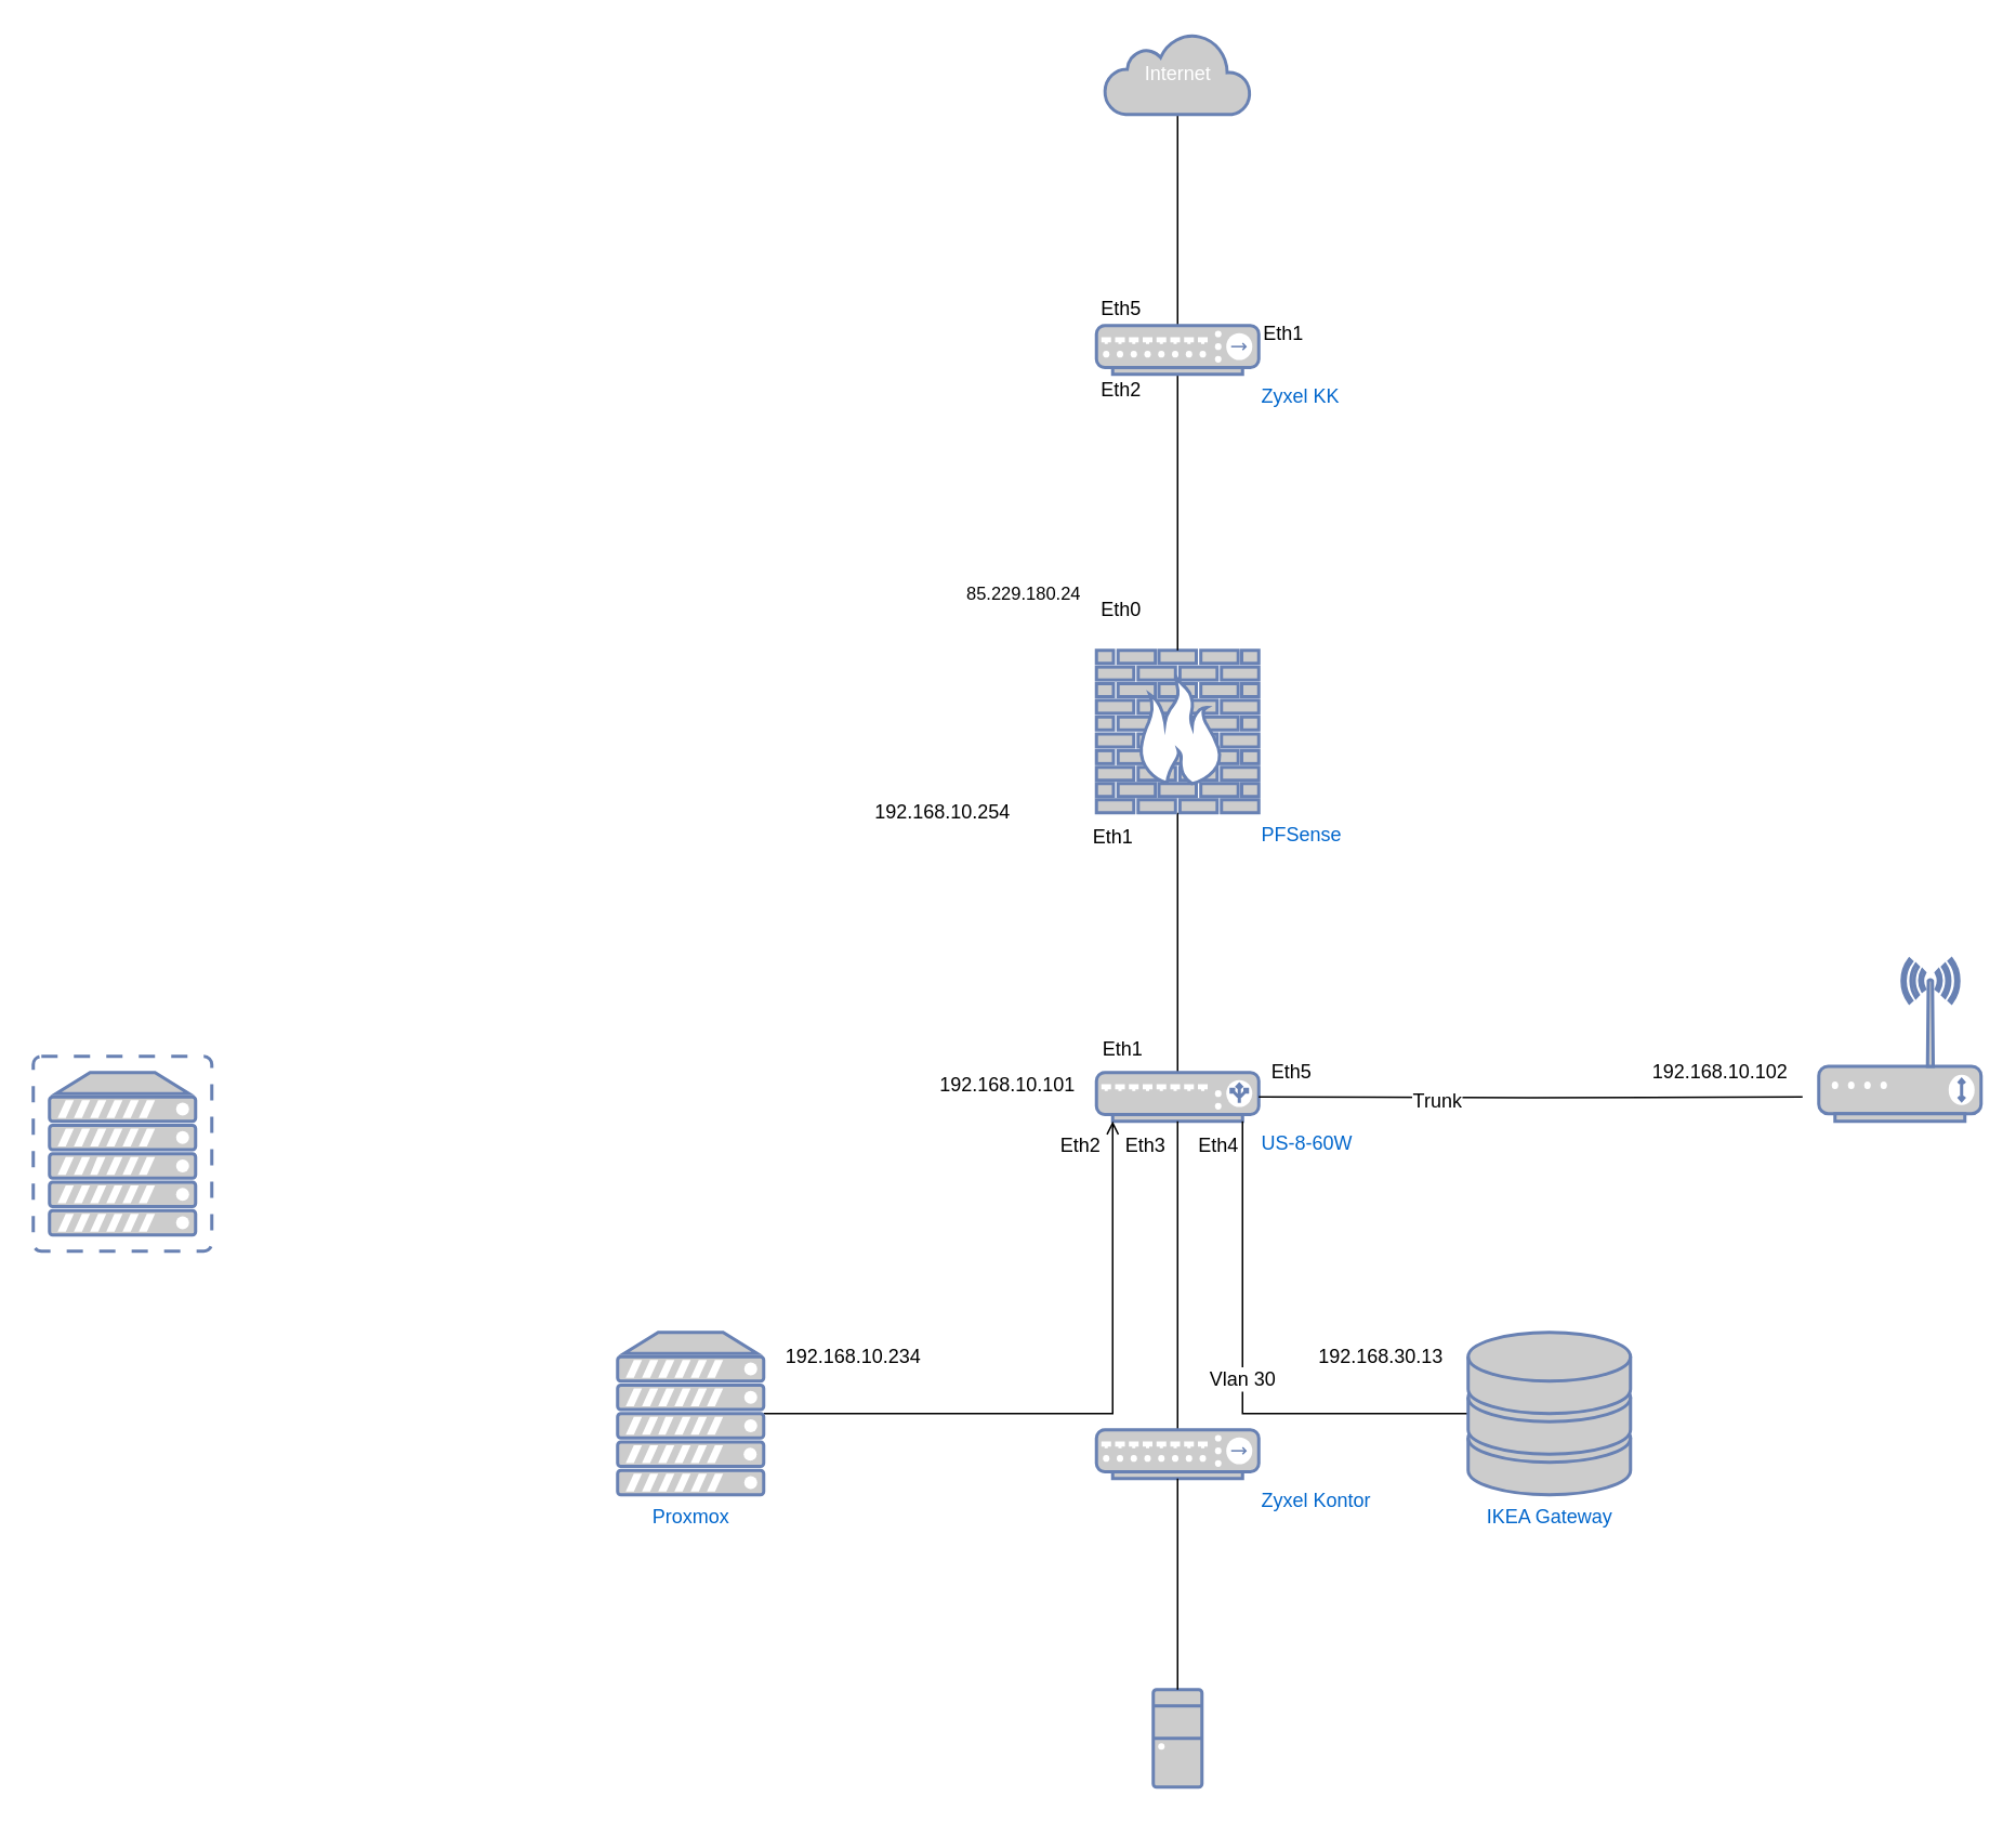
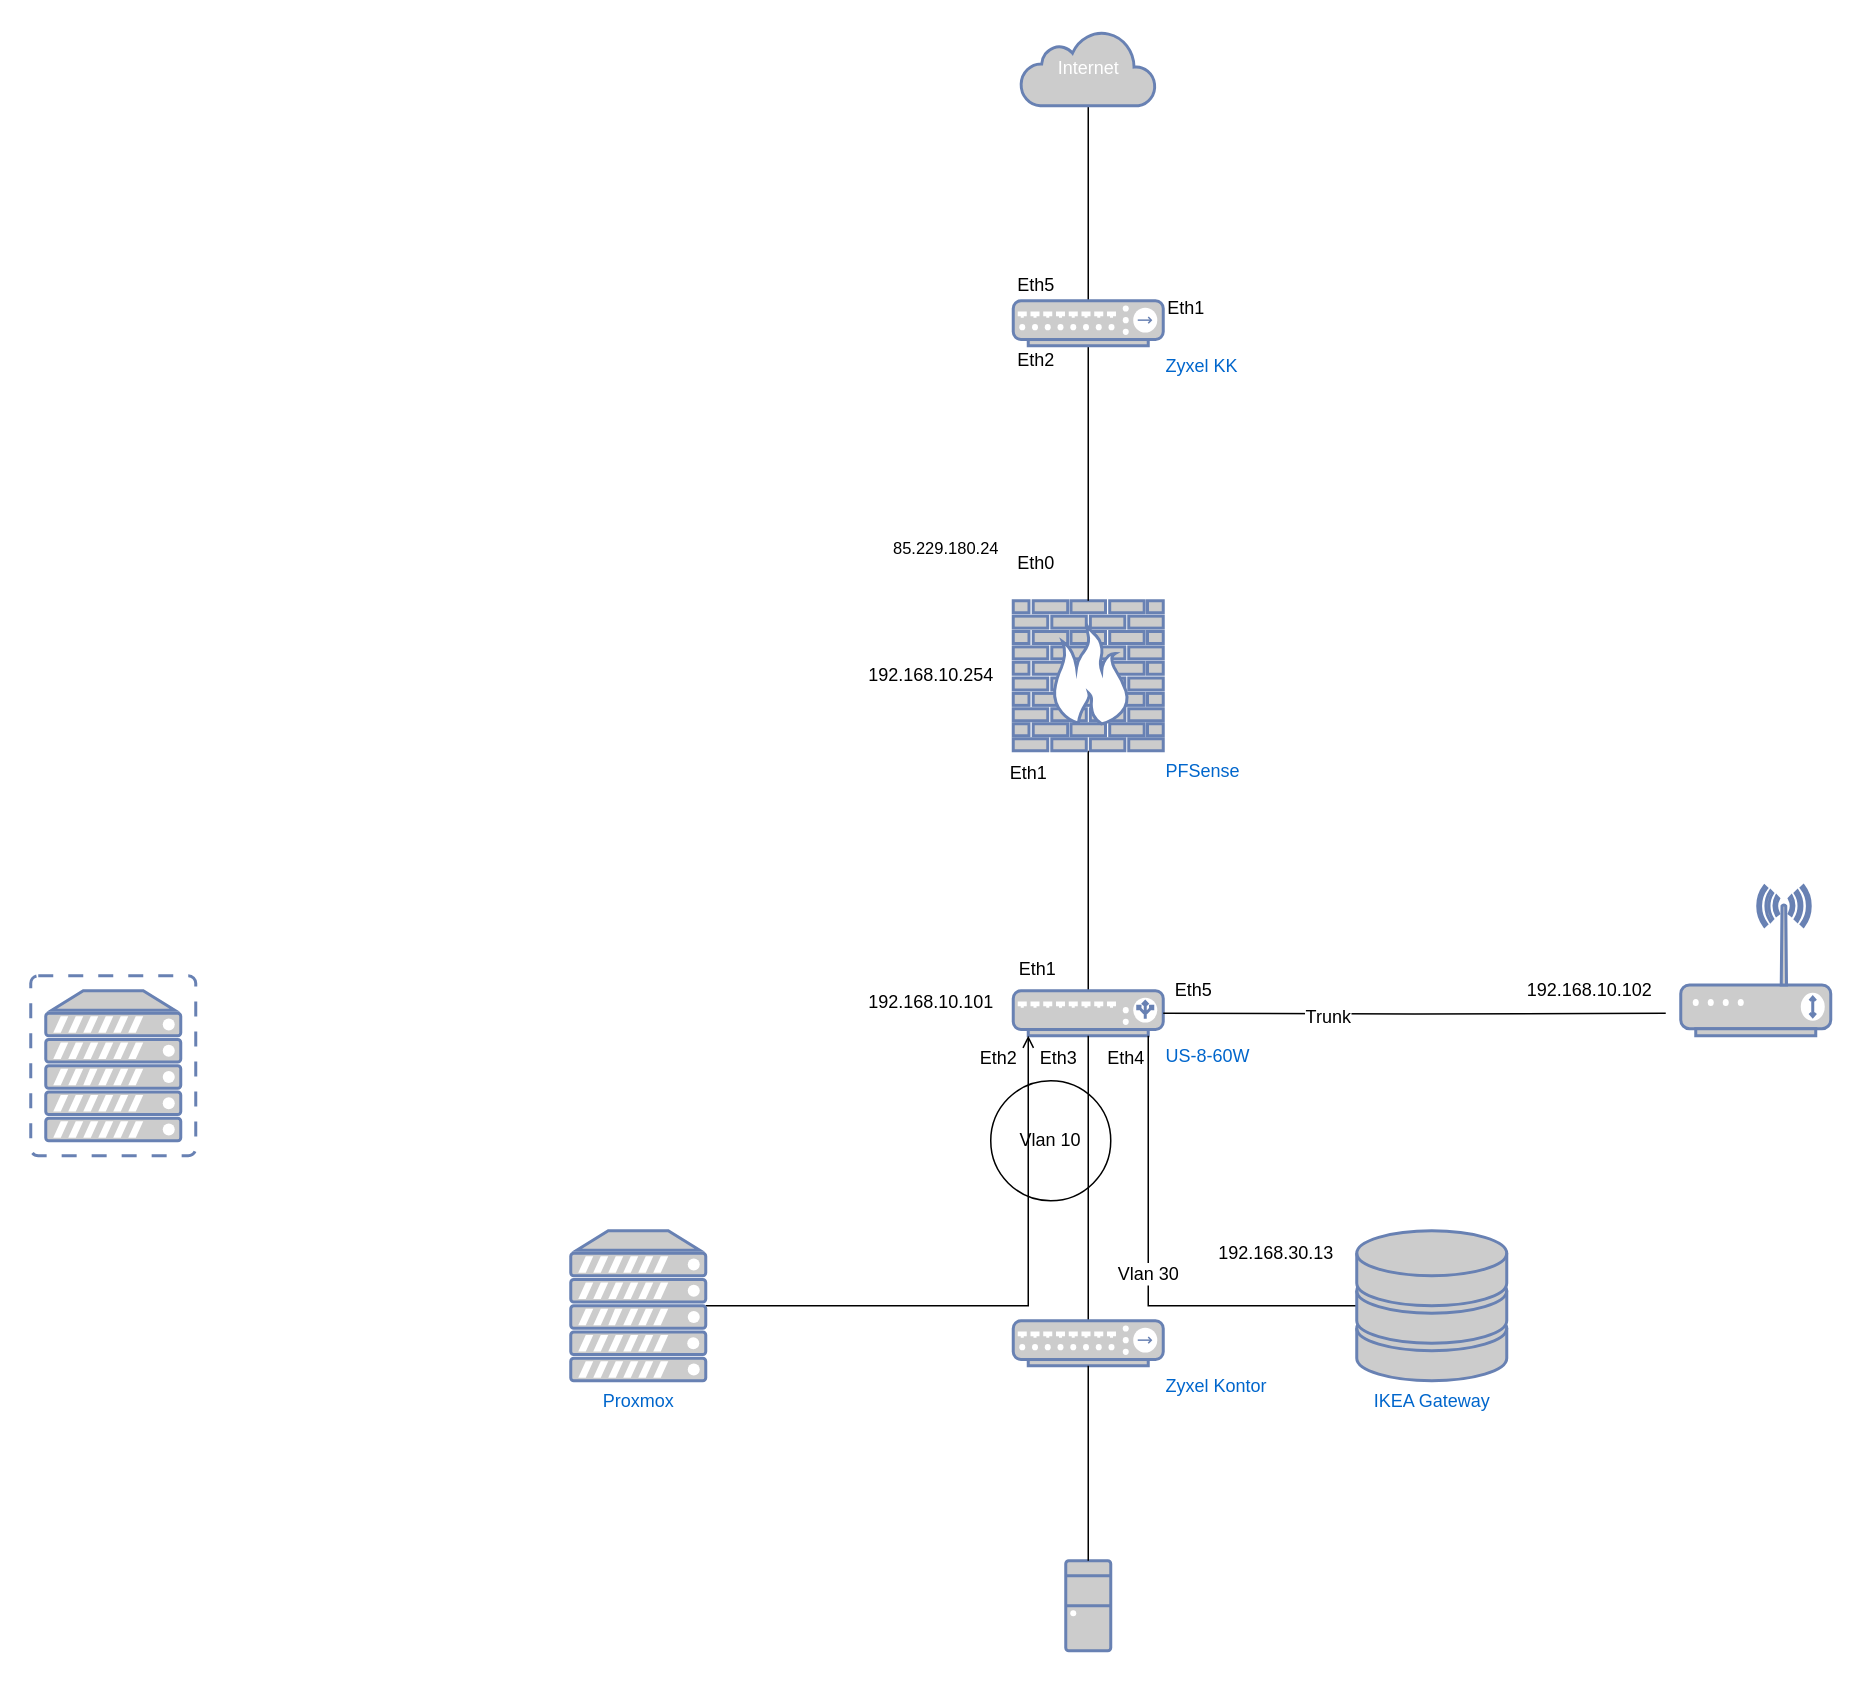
  <mxCell id="0" />
  <mxCell id="1" parent="0" />
+ <mxCell id="2" value="Vlan 10" style="ellipse;whiteSpace=wrap;html=1;aspect=fixed;fontSize=12;" vertex="1" parent="1"><mxGeometry x="660" y="720" width="80" height="80" as="geometry" /></mxCell>
  <mxCell id="3" style="edgeStyle=orthogonalEdgeStyle;rounded=0;orthogonalLoop=1;jettySize=auto;html=1;entryX=0.5;entryY=0;entryDx=0;entryDy=0;entryPerimeter=0;fontSize=12;endArrow=none;endFill=0;" parent="1" source="5" target="14" edge="1"><mxGeometry relative="1" as="geometry" /></mxCell>
  <mxCell id="4" value="Eth1" style="edgeLabel;html=1;align=center;verticalAlign=middle;resizable=0;points=[];fontSize=12;" parent="3" vertex="1" connectable="0"><mxGeometry x="0.789" y="-3" relative="1" as="geometry"><mxPoint x="-32" y="2" as="offset" /></mxGeometry></mxCell>
  <mxCell id="5" value="PFSense" style="fontColor=#0066CC;verticalAlign=top;verticalLabelPosition=bottom;labelPosition=right;align=left;html=1;outlineConnect=0;fillColor=#CCCCCC;strokeColor=#6881B3;gradientColor=none;gradientDirection=north;strokeWidth=2;shape=mxgraph.networks.firewall;" parent="1" vertex="1"><mxGeometry x="675" y="400" width="100" height="100" as="geometry" /></mxCell>
  <mxCell id="6" value="&lt;font style=&quot;font-size: 12px;&quot;&gt;Eth2&lt;/font&gt;" style="edgeStyle=orthogonalEdgeStyle;rounded=0;orthogonalLoop=1;jettySize=auto;html=1;endArrow=none;endFill=0;startArrow=none;" parent="1" source="9" target="5" edge="1"><mxGeometry x="-0.882" y="-35" relative="1" as="geometry"><Array as="points"><mxPoint x="725" y="310" /><mxPoint x="725" y="310" /></Array><mxPoint as="offset" /></mxGeometry></mxCell>
  <mxCell id="7" value="Eth5" style="edgeStyle=orthogonalEdgeStyle;rounded=0;orthogonalLoop=1;jettySize=auto;html=1;endArrow=none;endFill=0;labelPosition=center;verticalLabelPosition=middle;align=center;verticalAlign=middle;fontSize=12;" parent="1" source="8" target="9" edge="1"><mxGeometry x="0.846" y="-35" relative="1" as="geometry"><mxPoint as="offset" /></mxGeometry></mxCell>
  <mxCell id="8" value="Internet" style="html=1;outlineConnect=0;fillColor=#CCCCCC;strokeColor=#6881B3;gradientColor=none;gradientDirection=north;strokeWidth=2;shape=mxgraph.networks.cloud;fontColor=#ffffff;" parent="1" vertex="1"><mxGeometry x="680" y="20" width="90" height="50" as="geometry" /></mxCell>
  <mxCell id="9" value="Zyxel KK" style="fontColor=#0066CC;verticalAlign=top;verticalLabelPosition=bottom;labelPosition=right;align=left;html=1;outlineConnect=0;fillColor=#CCCCCC;strokeColor=#6881B3;gradientColor=none;gradientDirection=north;strokeWidth=2;shape=mxgraph.networks.hub;" parent="1" vertex="1"><mxGeometry x="675" y="200" width="100" height="30" as="geometry" /></mxCell>
  <mxCell id="10" value="Eth0" style="text;html=1;align=center;verticalAlign=middle;resizable=0;points=[];autosize=1;strokeColor=none;fillColor=none;fontSize=12;" parent="1" vertex="1"><mxGeometry x="665" y="360" width="50" height="30" as="geometry" /></mxCell>
  <mxCell id="11" value="Eth1" style="text;html=1;align=center;verticalAlign=middle;resizable=0;points=[];autosize=1;strokeColor=none;fillColor=none;fontSize=12;" parent="1" vertex="1"><mxGeometry x="765" y="190" width="50" height="30" as="geometry" /></mxCell>
  <mxCell id="12" value="&lt;br/&gt;&lt;br/&gt;  &lt;br/&gt;       85.229.180.24         " style="text;html=1;align=center;verticalAlign=middle;resizable=0;points=[];autosize=1;strokeColor=none;fillColor=none;fontSize=11;" parent="1" vertex="1"><mxGeometry x="585" y="310" width="90" height="70" as="geometry" /></mxCell>
  <mxCell id="13" value="Eth1" style="text;html=1;align=center;verticalAlign=middle;resizable=0;points=[];autosize=1;strokeColor=none;fillColor=none;fontSize=12;" parent="1" vertex="1"><mxGeometry x="660" y="500" width="50" height="30" as="geometry" /></mxCell>
  <mxCell id="14" value="US-8-60W" style="fontColor=#0066CC;verticalAlign=top;verticalLabelPosition=bottom;labelPosition=right;align=left;html=1;outlineConnect=0;fillColor=#CCCCCC;strokeColor=#6881B3;gradientColor=none;gradientDirection=north;strokeWidth=2;shape=mxgraph.networks.load_balancer;fontSize=12;" parent="1" vertex="1"><mxGeometry x="675" y="660" width="100" height="30" as="geometry" /></mxCell>
- <mxCell id="15" value="192.168.10.254" style="text;html=1;align=center;verticalAlign=middle;resizable=0;points=[];autosize=1;strokeColor=none;fillColor=none;fontSize=12;" parent="1" vertex="1"><mxGeometry x="525" y="485" width="110" height="30" as="geometry" /></mxCell>
+ <mxCell id="15" value="192.168.10.254" style="text;html=1;align=center;verticalAlign=middle;resizable=0;points=[];autosize=1;strokeColor=none;fillColor=none;fontSize=12;" parent="1" vertex="1"><mxGeometry x="565" y="435" width="110" height="30" as="geometry" /></mxCell>
  <mxCell id="16" value="&#10;&lt;span data-label=&quot;192.168.10.101&quot; class=&quot;text__cVJGLfUT text-body__cVJGLfUT text-light-secondary__cVJGLfUT text-weight-normal__cVJGLfUT&quot;&gt;192.168.10.101&lt;/span&gt;&#10;&#10;" style="text;html=1;align=center;verticalAlign=middle;resizable=0;points=[];autosize=1;strokeColor=none;fillColor=none;fontSize=12;" parent="1" vertex="1"><mxGeometry x="565" y="645" width="110" height="60" as="geometry" /></mxCell>
  <mxCell id="17" style="edgeStyle=orthogonalEdgeStyle;rounded=0;orthogonalLoop=1;jettySize=auto;html=1;entryX=0.1;entryY=1;entryDx=0;entryDy=0;entryPerimeter=0;fontSize=12;endArrow=open;endFill=0;" parent="1" source="18" target="14" edge="1"><mxGeometry relative="1" as="geometry" /></mxCell>
  <mxCell id="18" value="Proxmox" style="fontColor=#0066CC;verticalAlign=top;verticalLabelPosition=bottom;labelPosition=center;align=center;html=1;outlineConnect=0;fillColor=#CCCCCC;strokeColor=#6881B3;gradientColor=none;gradientDirection=north;strokeWidth=2;shape=mxgraph.networks.server;fontSize=12;" parent="1" vertex="1"><mxGeometry x="380" y="820" width="90" height="100" as="geometry" /></mxCell>
  <mxCell id="19" value="Eth2" style="text;html=1;align=center;verticalAlign=middle;resizable=0;points=[];autosize=1;strokeColor=none;fillColor=none;fontSize=12;" parent="1" vertex="1"><mxGeometry x="640" y="690" width="50" height="30" as="geometry" /></mxCell>
- <mxCell id="20" value="192.168.10.234" style="text;html=1;align=center;verticalAlign=middle;resizable=0;points=[];autosize=1;strokeColor=none;fillColor=none;fontSize=12;" parent="1" vertex="1"><mxGeometry x="470" y="820" width="110" height="30" as="geometry" /></mxCell>
  <mxCell id="21" style="edgeStyle=orthogonalEdgeStyle;rounded=0;orthogonalLoop=1;jettySize=auto;html=1;entryX=0.5;entryY=1;entryDx=0;entryDy=0;entryPerimeter=0;fontSize=12;endArrow=none;endFill=0;startArrow=none;" parent="1" source="24" target="14" edge="1"><mxGeometry relative="1" as="geometry" /></mxCell>
  <mxCell id="22" value="" style="fontColor=#0066CC;verticalAlign=top;verticalLabelPosition=bottom;labelPosition=center;align=center;html=1;outlineConnect=0;fillColor=#CCCCCC;strokeColor=#6881B3;gradientColor=none;gradientDirection=north;strokeWidth=2;shape=mxgraph.networks.desktop_pc;fontSize=12;" parent="1" vertex="1"><mxGeometry x="710" y="1040" width="30" height="60" as="geometry" /></mxCell>
  <mxCell id="23" value="Eth3" style="text;html=1;align=center;verticalAlign=middle;resizable=0;points=[];autosize=1;strokeColor=none;fillColor=none;fontSize=12;" parent="1" vertex="1"><mxGeometry x="680" y="690" width="50" height="30" as="geometry" /></mxCell>
  <mxCell id="24" value="&lt;div&gt;Zyxel Kontor&lt;/div&gt;&lt;div&gt;&lt;br&gt;&lt;/div&gt;" style="fontColor=#0066CC;verticalAlign=top;verticalLabelPosition=bottom;labelPosition=right;align=left;html=1;outlineConnect=0;fillColor=#CCCCCC;strokeColor=#6881B3;gradientColor=none;gradientDirection=north;strokeWidth=2;shape=mxgraph.networks.hub;" parent="1" vertex="1"><mxGeometry x="675" y="880" width="100" height="30" as="geometry" /></mxCell>
  <mxCell id="25" value="" style="edgeStyle=orthogonalEdgeStyle;rounded=0;orthogonalLoop=1;jettySize=auto;html=1;entryX=0.5;entryY=1;entryDx=0;entryDy=0;entryPerimeter=0;fontSize=12;endArrow=none;endFill=0;" parent="1" source="22" target="24" edge="1"><mxGeometry relative="1" as="geometry"><mxPoint x="725" y="1040" as="sourcePoint" /><mxPoint x="725" y="690" as="targetPoint" /></mxGeometry></mxCell>
  <mxCell id="26" value="Vlan 30" style="edgeStyle=orthogonalEdgeStyle;rounded=0;orthogonalLoop=1;jettySize=auto;html=1;entryX=0.9;entryY=1;entryDx=0;entryDy=0;entryPerimeter=0;fontSize=12;endArrow=none;endFill=0;" parent="1" source="27" target="14" edge="1"><mxGeometry relative="1" as="geometry" /></mxCell>
  <mxCell id="27" value="&lt;div&gt;IKEA Gateway&lt;/div&gt;" style="fontColor=#0066CC;verticalAlign=top;verticalLabelPosition=bottom;labelPosition=center;align=center;html=1;outlineConnect=0;fillColor=#CCCCCC;strokeColor=#6881B3;gradientColor=none;gradientDirection=north;strokeWidth=2;shape=mxgraph.networks.storage;fontSize=12;" parent="1" vertex="1"><mxGeometry x="904" y="820" width="100" height="100" as="geometry" /></mxCell>
  <mxCell id="28" value="" style="fontColor=#0066CC;verticalAlign=top;verticalLabelPosition=bottom;labelPosition=center;align=center;html=1;outlineConnect=0;fillColor=#CCCCCC;strokeColor=#6881B3;gradientColor=none;gradientDirection=north;strokeWidth=2;shape=mxgraph.networks.virtual_server;fontSize=12;" parent="1" vertex="1"><mxGeometry x="20" y="650" width="110" height="120" as="geometry" /></mxCell>
  <mxCell id="29" value="&lt;span data-label=&quot;192.168.30.19&quot; class=&quot;text__cVJGLfUT text-caption__cVJGLfUT text-light-secondary__cVJGLfUT text-weight-normal__cVJGLfUT&quot;&gt;192.168.30.13&lt;/span&gt;" style="text;html=1;align=center;verticalAlign=middle;resizable=0;points=[];autosize=1;strokeColor=none;fillColor=none;fontSize=12;" vertex="1" parent="1"><mxGeometry x="800" y="820" width="100" height="30" as="geometry" /></mxCell>
  <mxCell id="30" style="edgeStyle=orthogonalEdgeStyle;rounded=0;orthogonalLoop=1;jettySize=auto;html=1;entryX=1;entryY=0.5;entryDx=0;entryDy=0;entryPerimeter=0;fontSize=12;endArrow=none;endFill=0;" edge="1" parent="1" target="14"><mxGeometry relative="1" as="geometry"><mxPoint x="1110" y="675" as="sourcePoint" /><Array as="points" /></mxGeometry></mxCell>
  <mxCell id="31" value="Trunk" style="edgeLabel;html=1;align=center;verticalAlign=middle;resizable=0;points=[];fontSize=12;" vertex="1" connectable="0" parent="30"><mxGeometry x="0.345" y="2" relative="1" as="geometry"><mxPoint as="offset" /></mxGeometry></mxCell>
  <mxCell id="32" value="" style="fontColor=#0066CC;verticalAlign=top;verticalLabelPosition=bottom;labelPosition=center;align=center;html=1;outlineConnect=0;fillColor=#CCCCCC;strokeColor=#6881B3;gradientColor=none;gradientDirection=north;strokeWidth=2;shape=mxgraph.networks.wireless_modem;fontSize=12;" vertex="1" parent="1"><mxGeometry x="1120" y="590" width="100" height="100" as="geometry" /></mxCell>
  <mxCell id="33" value="Eth4" style="text;html=1;align=center;verticalAlign=middle;resizable=0;points=[];autosize=1;strokeColor=none;fillColor=none;fontSize=12;" vertex="1" parent="1"><mxGeometry x="725" y="690" width="50" height="30" as="geometry" /></mxCell>
  <mxCell id="34" value="Eth5" style="text;html=1;align=center;verticalAlign=middle;resizable=0;points=[];autosize=1;strokeColor=none;fillColor=none;fontSize=12;" vertex="1" parent="1"><mxGeometry x="770" y="645" width="50" height="30" as="geometry" /></mxCell>
  <mxCell id="35" value="&lt;span data-label=&quot;192.168.10.102&quot; class=&quot;text__cVJGLfUT text-caption__cVJGLfUT text-light-secondary__cVJGLfUT text-weight-normal__cVJGLfUT&quot;&gt;192.168.10.102&lt;/span&gt;" style="text;html=1;align=center;verticalAlign=middle;resizable=0;points=[];autosize=1;strokeColor=none;fillColor=none;fontSize=12;" vertex="1" parent="1"><mxGeometry x="1004" y="645" width="110" height="30" as="geometry" /></mxCell>
